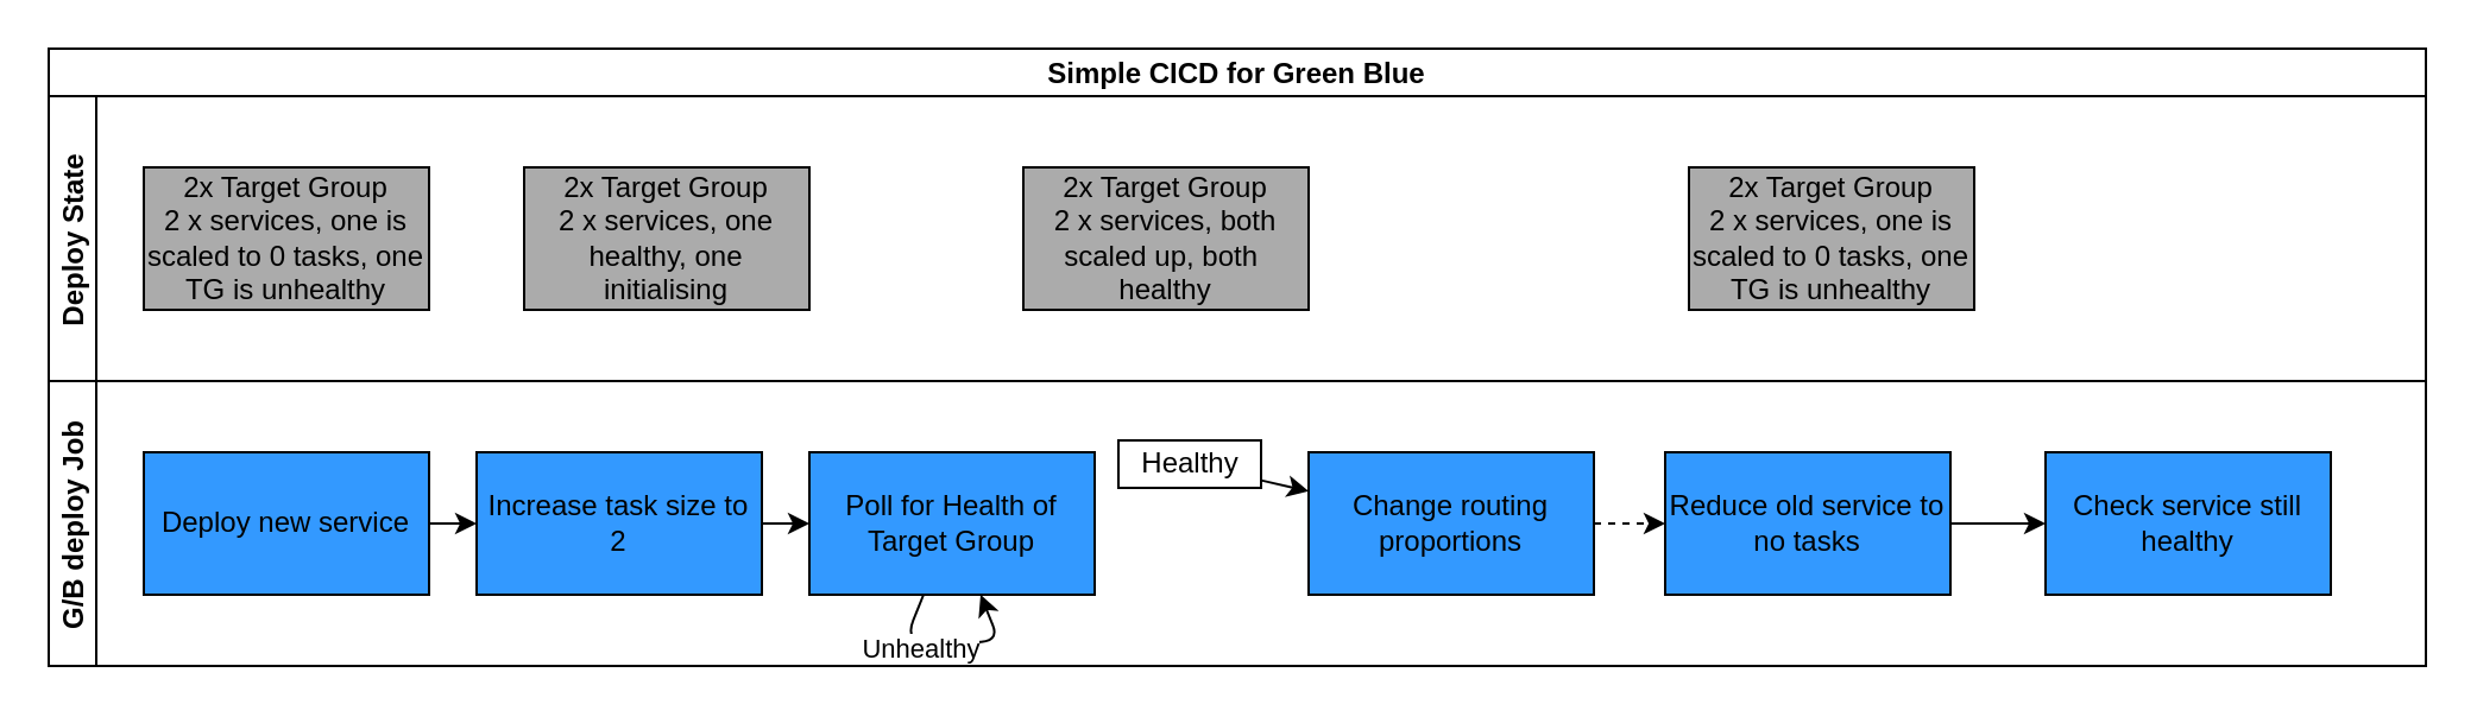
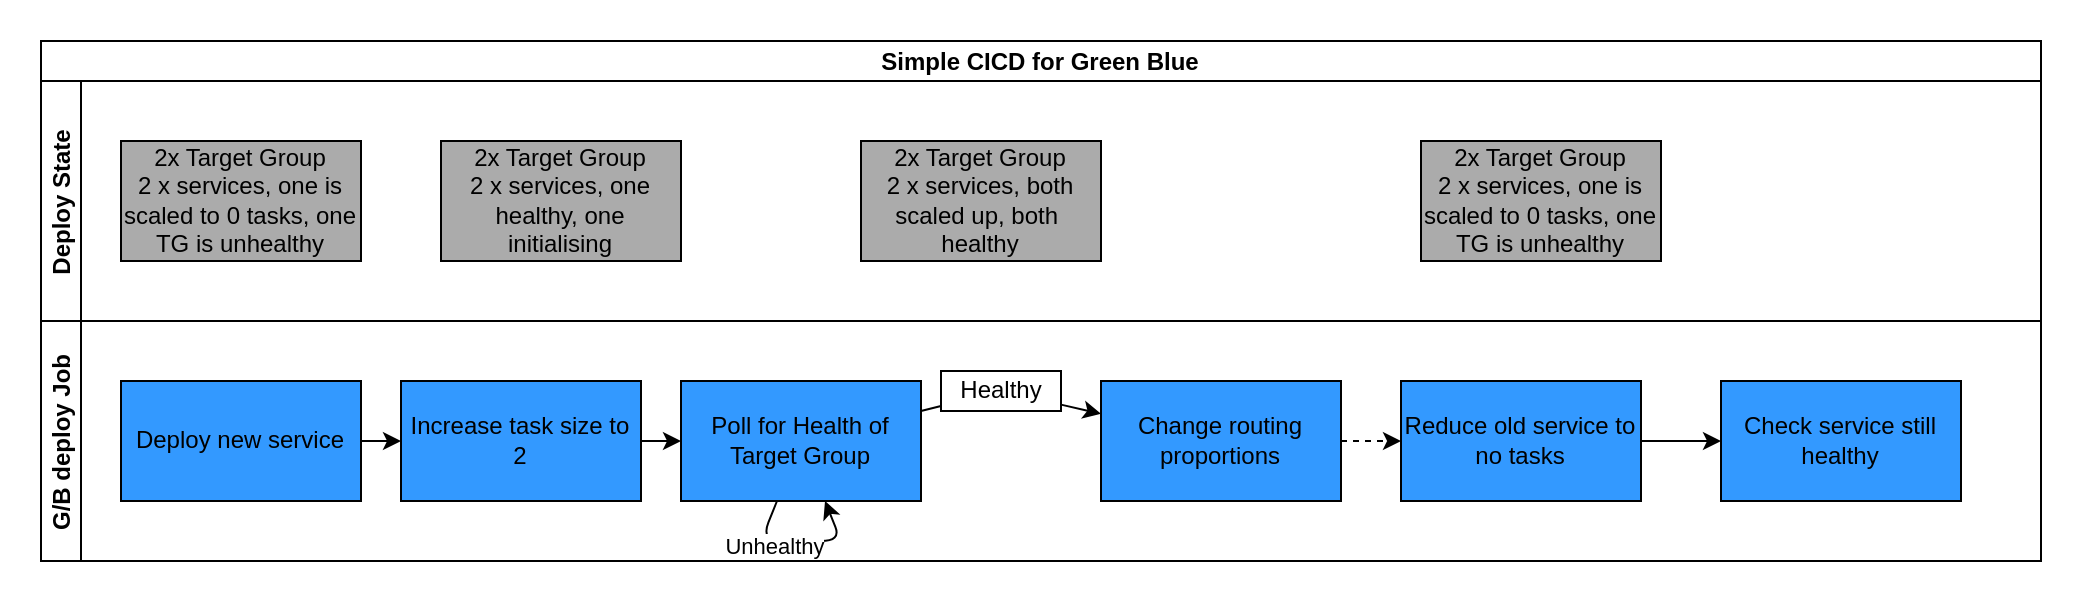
  <mxCell id="0" />
  <mxCell id="1" parent="0" />
  <mxCell id="2" value="Simple CICD for Green Blue" style="swimlane;childLayout=stackLayout;resizeParent=1;resizeParentMax=0;horizontal=1;startSize=20;horizontalStack=0;strokeColor=#000000;fontColor=#000000;" vertex="1" parent="1"><mxGeometry x="20" y="20" width="1000" height="260" as="geometry" /></mxCell>
  <mxCell id="3" value="Deploy State" style="swimlane;startSize=20;horizontal=0;strokeColor=#000000;fontColor=#000000;" vertex="1" parent="2"><mxGeometry y="20" width="1000" height="120" as="geometry" /></mxCell>
  <mxCell id="4" value="2x Target Group&lt;br&gt;2 x services, one is scaled to 0 tasks, one TG is unhealthy" style="rounded=0;whiteSpace=wrap;html=1;fillColor=#ABABAB;fontColor=#000000;strokeColor=#000000;" vertex="1" parent="3"><mxGeometry x="40" y="30" width="120" height="60" as="geometry" /></mxCell>
  <mxCell id="5" value="2x Target Group&lt;br&gt;2 x services, one healthy, one initialising" style="rounded=0;whiteSpace=wrap;html=1;fillColor=#ABABAB;fontColor=#000000;strokeColor=#000000;" vertex="1" parent="3"><mxGeometry x="200" y="30" width="120" height="60" as="geometry" /></mxCell>
  <mxCell id="6" value="2x Target Group&lt;br&gt;2 x services, both scaled up, both&amp;nbsp; healthy" style="rounded=0;whiteSpace=wrap;html=1;fillColor=#ABABAB;fontColor=#000000;strokeColor=#000000;" vertex="1" parent="3"><mxGeometry x="410" y="30" width="120" height="60" as="geometry" /></mxCell>
  <mxCell id="7" value="2x Target Group&lt;br&gt;2 x services, one is scaled to 0 tasks, one TG is unhealthy" style="rounded=0;whiteSpace=wrap;html=1;fillColor=#ABABAB;fontColor=#000000;strokeColor=#000000;" vertex="1" parent="3"><mxGeometry x="690" y="30" width="120" height="60" as="geometry" /></mxCell>
  <mxCell id="8" value="G/B deploy Job" style="swimlane;startSize=20;horizontal=0;strokeColor=#000000;fontColor=#000000;" vertex="1" parent="2"><mxGeometry y="140" width="1000" height="120" as="geometry" /></mxCell>
  <mxCell id="9" value="" style="edgeStyle=none;html=1;strokeColor=#000000;fontColor=#000000;" edge="1" parent="8" source="10" target="12"><mxGeometry relative="1" as="geometry" /></mxCell>
  <mxCell id="10" value="Deploy new service" style="rounded=0;whiteSpace=wrap;html=1;fillColor=#3399FF;fontColor=#000000;strokeColor=#000000;" vertex="1" parent="8"><mxGeometry x="40" y="30" width="120" height="60" as="geometry" /></mxCell>
  <mxCell id="11" value="" style="edgeStyle=none;html=1;strokeColor=#000000;fontColor=#000000;" edge="1" parent="8" source="12" target="14"><mxGeometry relative="1" as="geometry" /></mxCell>
  <mxCell id="12" value="Increase task size to 2" style="whiteSpace=wrap;html=1;rounded=0;fillColor=#3399FF;fontColor=#000000;strokeColor=#000000;" vertex="1" parent="8"><mxGeometry x="180" y="30" width="120" height="60" as="geometry" /></mxCell>
  <mxCell id="13" value="" style="edgeStyle=none;html=1;startArrow=none;strokeColor=#000000;fontColor=#000000;" edge="1" parent="8" source="21" target="16"><mxGeometry relative="1" as="geometry" /></mxCell>
  <mxCell id="14" value="Poll for Health of Target Group" style="rounded=0;whiteSpace=wrap;html=1;fillColor=#3399FF;fontColor=#000000;strokeColor=#000000;" vertex="1" parent="8"><mxGeometry x="320" y="30" width="120" height="60" as="geometry" /></mxCell>
  <mxCell id="15" value="" style="edgeStyle=none;html=1;strokeColor=#000000;fontColor=#000000;dashed=1;" edge="1" parent="8" source="16" target="18"><mxGeometry relative="1" as="geometry" /></mxCell>
  <mxCell id="16" value="Change routing proportions" style="whiteSpace=wrap;html=1;rounded=0;fillColor=#3399FF;fontColor=#000000;strokeColor=#000000;" vertex="1" parent="8"><mxGeometry x="530" y="30" width="120" height="60" as="geometry" /></mxCell>
  <mxCell id="17" value="" style="edgeStyle=none;html=1;strokeColor=#000000;fontColor=#000000;" edge="1" parent="8" source="18" target="23"><mxGeometry relative="1" as="geometry" /></mxCell>
  <mxCell id="18" value="Reduce old service to no tasks" style="whiteSpace=wrap;html=1;rounded=0;fillColor=#3399FF;fontColor=#000000;strokeColor=#000000;" vertex="1" parent="8"><mxGeometry x="680" y="30" width="120" height="60" as="geometry" /></mxCell>
  <mxCell id="19" style="edgeStyle=none;html=1;strokeColor=#000000;fontColor=#000000;" edge="1" parent="8" source="14" target="14"><mxGeometry relative="1" as="geometry"><Array as="points"><mxPoint x="400" y="110" /></Array></mxGeometry></mxCell>
  <mxCell id="20" value="Unhealthy" style="edgeLabel;html=1;align=center;verticalAlign=middle;resizable=0;points=[];strokeColor=#000000;fontColor=#000000;" vertex="1" connectable="0" parent="19"><mxGeometry x="-0.333" y="-2" relative="1" as="geometry"><mxPoint as="offset" /></mxGeometry></mxCell>
  <mxCell id="21" value="Healthy" style="text;html=1;align=center;verticalAlign=middle;resizable=0;points=[];autosize=1;strokeColor=#000000;fillColor=none;fontColor=#000000;" vertex="1" parent="8"><mxGeometry x="450" y="25" width="60" height="20" as="geometry" /></mxCell>
+ <mxCell id="22" value="" style="edgeStyle=none;html=1;endArrow=none;strokeColor=#000000;fontColor=#000000;" edge="1" parent="8" source="14" target="21"><mxGeometry relative="1" as="geometry"><mxPoint x="480" y="260" as="sourcePoint" /><mxPoint x="570" y="260" as="targetPoint" /></mxGeometry></mxCell>
  <mxCell id="23" value="Check service still healthy" style="whiteSpace=wrap;html=1;rounded=0;fillColor=#3399FF;fontColor=#000000;strokeColor=#000000;" vertex="1" parent="8"><mxGeometry x="840" y="30" width="120" height="60" as="geometry" /></mxCell>
